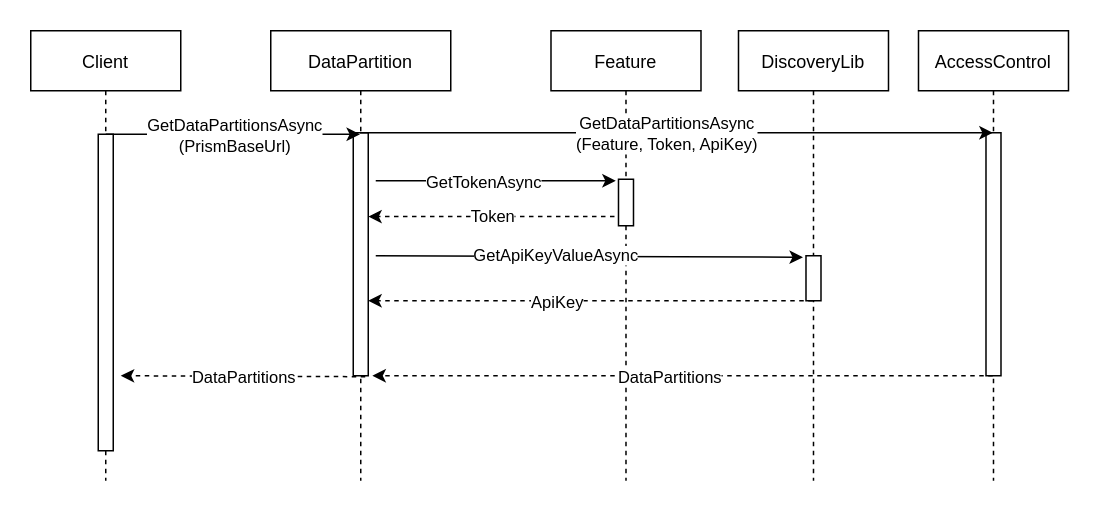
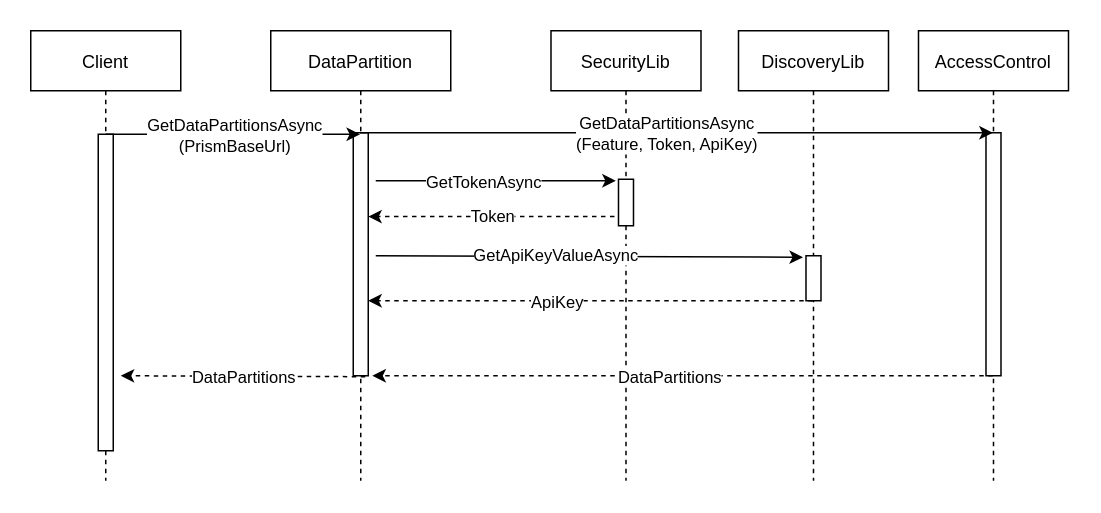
  <mxCell id="0" />
  <mxCell id="1" parent="0" />
  <mxCell id="2" value="Client" style="shape=umlLifeline;perimeter=lifelinePerimeter;container=1;collapsible=0;recursiveResize=0;rounded=0;shadow=0;strokeWidth=1;" parent="1" vertex="1"><mxGeometry x="20" y="20" width="100" height="300" as="geometry" /></mxCell>
  <mxCell id="3" value="" style="points=[];perimeter=orthogonalPerimeter;rounded=0;shadow=0;strokeWidth=1;" parent="2" vertex="1"><mxGeometry x="45" y="69" width="10" height="211" as="geometry" /></mxCell>
  <mxCell id="4" value="DataPartition" style="shape=umlLifeline;perimeter=lifelinePerimeter;container=1;collapsible=0;recursiveResize=0;rounded=0;shadow=0;strokeWidth=1;" parent="1" vertex="1"><mxGeometry x="180" y="20" width="120" height="300" as="geometry" /></mxCell>
  <mxCell id="5" value="" style="points=[];perimeter=orthogonalPerimeter;rounded=0;shadow=0;strokeWidth=1;" parent="4" vertex="1"><mxGeometry x="55" y="68" width="10" height="162" as="geometry" /></mxCell>
- <mxCell id="6" value="Feature" style="shape=umlLifeline;perimeter=lifelinePerimeter;container=1;collapsible=0;recursiveResize=0;rounded=0;shadow=0;strokeWidth=1;" vertex="1" parent="1"><mxGeometry x="366.83" y="20" width="100" height="300" as="geometry" /></mxCell>
+ <mxCell id="6" value="SecurityLib" style="shape=umlLifeline;perimeter=lifelinePerimeter;container=1;collapsible=0;recursiveResize=0;rounded=0;shadow=0;strokeWidth=1;" vertex="1" parent="1"><mxGeometry x="366.83" y="20" width="100" height="300" as="geometry" /></mxCell>
  <mxCell id="7" value="" style="points=[];perimeter=orthogonalPerimeter;rounded=0;shadow=0;strokeWidth=1;" vertex="1" parent="6"><mxGeometry x="45" y="99" width="10" height="31" as="geometry" /></mxCell>
  <mxCell id="8" value="DiscoveryLib" style="shape=umlLifeline;perimeter=lifelinePerimeter;container=1;collapsible=0;recursiveResize=0;rounded=0;shadow=0;strokeWidth=1;" vertex="1" parent="1"><mxGeometry x="491.83" y="20" width="100" height="300" as="geometry" /></mxCell>
  <mxCell id="9" value="" style="points=[];perimeter=orthogonalPerimeter;rounded=0;shadow=0;strokeWidth=1;" vertex="1" parent="8"><mxGeometry x="45" y="150" width="10" height="30" as="geometry" /></mxCell>
  <mxCell id="10" value="" style="endArrow=classic;html=1;" edge="1" parent="1"><mxGeometry relative="1" as="geometry"><mxPoint x="250" y="120" as="sourcePoint" /><mxPoint x="410" y="120" as="targetPoint" /></mxGeometry></mxCell>
  <mxCell id="11" value="GetTokenAsync" style="edgeLabel;resizable=0;html=1;align=center;verticalAlign=middle;" connectable="0" vertex="1" parent="10"><mxGeometry relative="1" as="geometry"><mxPoint x="-8.33" as="offset" /></mxGeometry></mxCell>
  <mxCell id="12" value="" style="endArrow=classic;html=1;entryX=-0.2;entryY=0.033;entryDx=0;entryDy=0;entryPerimeter=0;" edge="1" parent="1" target="9"><mxGeometry relative="1" as="geometry"><mxPoint x="250" y="170" as="sourcePoint" /><mxPoint x="500" y="170" as="targetPoint" /></mxGeometry></mxCell>
  <mxCell id="13" value="GetApiKeyValueAsync" style="edgeLabel;resizable=0;html=1;align=center;verticalAlign=middle;" connectable="0" vertex="1" parent="12"><mxGeometry relative="1" as="geometry"><mxPoint x="-22.5" y="-0.5" as="offset" /></mxGeometry></mxCell>
  <mxCell id="14" value="" style="endArrow=classic;html=1;dashed=1;" edge="1" parent="1" source="8" target="5"><mxGeometry relative="1" as="geometry"><mxPoint x="340" y="80" as="sourcePoint" /><mxPoint x="260" y="200" as="targetPoint" /><Array as="points"><mxPoint x="300" y="200" /></Array></mxGeometry></mxCell>
  <mxCell id="15" value="ApiKey" style="edgeLabel;resizable=0;html=1;align=center;verticalAlign=middle;" connectable="0" vertex="1" parent="14"><mxGeometry relative="1" as="geometry"><mxPoint x="-23" as="offset" /></mxGeometry></mxCell>
  <mxCell id="16" value="" style="endArrow=classic;html=1;dashed=1;exitX=-0.267;exitY=0.803;exitDx=0;exitDy=0;exitPerimeter=0;" edge="1" parent="1" source="7" target="5"><mxGeometry relative="1" as="geometry"><mxPoint x="370" y="138" as="sourcePoint" /><mxPoint x="249" y="138" as="targetPoint" /><Array as="points" /></mxGeometry></mxCell>
  <mxCell id="17" value="Token" style="edgeLabel;resizable=0;html=1;align=center;verticalAlign=middle;" connectable="0" vertex="1" parent="16"><mxGeometry relative="1" as="geometry" /></mxCell>
  <mxCell id="18" value="" style="endArrow=classic;html=1;dashed=1;" edge="1" parent="1"><mxGeometry relative="1" as="geometry"><mxPoint x="243" y="250.64" as="sourcePoint" /><mxPoint x="80" y="250" as="targetPoint" /><Array as="points" /></mxGeometry></mxCell>
  <mxCell id="19" value="DataPartitions" style="edgeLabel;resizable=0;html=1;align=center;verticalAlign=middle;" connectable="0" vertex="1" parent="18"><mxGeometry relative="1" as="geometry" /></mxCell>
  <mxCell id="20" value="AccessControl" style="shape=umlLifeline;perimeter=lifelinePerimeter;container=1;collapsible=0;recursiveResize=0;rounded=0;shadow=0;strokeWidth=1;" vertex="1" parent="1"><mxGeometry x="611.83" y="20" width="100" height="300" as="geometry" /></mxCell>
  <mxCell id="21" value="" style="points=[];perimeter=orthogonalPerimeter;rounded=0;shadow=0;strokeWidth=1;" vertex="1" parent="20"><mxGeometry x="45" y="68" width="10" height="162" as="geometry" /></mxCell>
  <mxCell id="22" value="" style="endArrow=classic;html=1;" edge="1" parent="1" source="4" target="20"><mxGeometry relative="1" as="geometry"><mxPoint x="250" y="220" as="sourcePoint" /><mxPoint x="370" y="230" as="targetPoint" /><Array as="points"><mxPoint x="325" y="88" /><mxPoint x="563" y="88" /></Array></mxGeometry></mxCell>
  <mxCell id="23" value="GetDataPartitionsAsync&lt;br&gt;(Feature, Token, ApiKey)" style="edgeLabel;resizable=0;html=1;align=center;verticalAlign=middle;" connectable="0" vertex="1" parent="22"><mxGeometry relative="1" as="geometry"><mxPoint x="-7.5" as="offset" /></mxGeometry></mxCell>
  <mxCell id="24" value="" style="endArrow=classic;html=1;dashed=1;" edge="1" parent="1" source="20"><mxGeometry relative="1" as="geometry"><mxPoint x="502.25" y="250" as="sourcePoint" /><mxPoint x="247.75" y="250" as="targetPoint" /><Array as="points"><mxPoint x="302.75" y="250" /></Array></mxGeometry></mxCell>
  <mxCell id="25" value="DataPartitions" style="edgeLabel;resizable=0;html=1;align=center;verticalAlign=middle;" connectable="0" vertex="1" parent="24"><mxGeometry relative="1" as="geometry"><mxPoint x="-8.66" as="offset" /></mxGeometry></mxCell>
  <mxCell id="26" value="" style="endArrow=classic;html=1;" edge="1" parent="1" target="4"><mxGeometry relative="1" as="geometry"><mxPoint x="70" y="89" as="sourcePoint" /><mxPoint x="200" y="100" as="targetPoint" /><Array as="points"><mxPoint x="231" y="89" /></Array></mxGeometry></mxCell>
  <mxCell id="27" value="GetDataPartitionsAsync&lt;br&gt;(PrismBaseUrl)" style="edgeLabel;resizable=0;html=1;align=center;verticalAlign=middle;" connectable="0" vertex="1" parent="26"><mxGeometry relative="1" as="geometry" /></mxCell>
